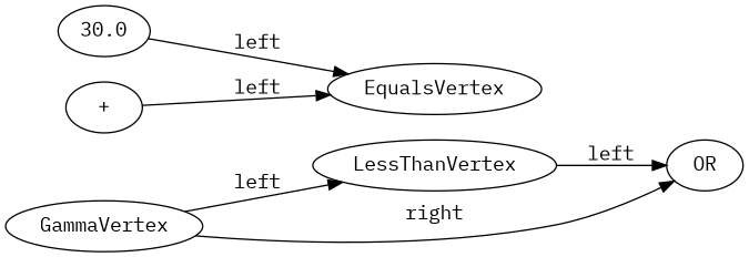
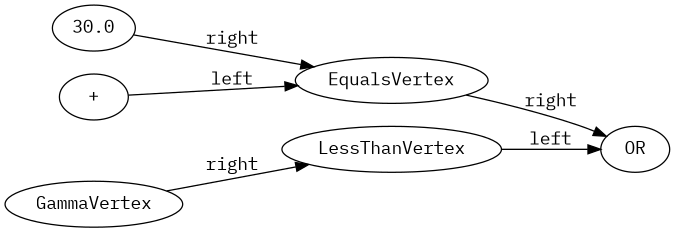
  digraph {
    fontname="IBM Plex Mono"
    rankdir=LR
    node [fontname="IBM Plex Mono"]
    edge [fontname="IBM Plex Mono"]
    n1 [label=30.0]
    n2 [label=EqualsVertex]
    n3 [label=OR]
    n4 [label=LessThanVertex]
    n5 [label="+"]
    n6 [label=GammaVertex]
-   n1 -> n2 [label=left]
-   n6 -> n3 [label=right]
+   n1 -> n2 [label=right]
+   n2 -> n3 [label=right]
    n4 -> n3 [label=left]
    n5 -> n2 [label=left]
-   n6 -> n4 [label=left]
+   n6 -> n4 [label=right]
  }
